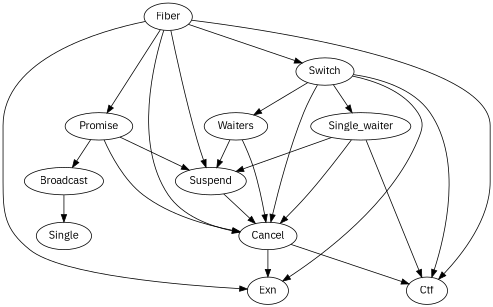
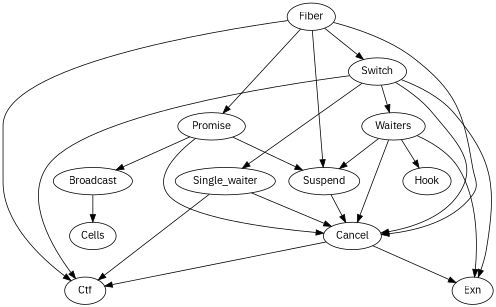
  digraph {
    fontname="IBM Plex Sans"
    node [fontname="IBM Plex Sans"]
    edge [fontname="IBM Plex Sans"]
    Broadcast
-   Cells [label=Single]
+   Cells
    Cancel
    Exn
    Ctf
    Fiber
    Switch
    Suspend
    Promise
    Single_waiter
    Waiters
+   Hook
    Broadcast -> Cells
    Cancel -> Exn
    Cancel -> Ctf
    Fiber -> Cancel
-   Fiber -> Exn
+   Waiters -> Exn
    Fiber -> Ctf
    Fiber -> Switch
    Fiber -> Suspend
    Fiber -> Promise
    Switch -> Cancel
    Switch -> Exn
    Switch -> Ctf
    Switch -> Single_waiter
    Switch -> Waiters
    Suspend -> Cancel
    Promise -> Broadcast
    Promise -> Cancel
    Promise -> Suspend
    Single_waiter -> Cancel
    Single_waiter -> Ctf
-   Single_waiter -> Suspend
    Waiters -> Cancel
    Waiters -> Suspend
+   Waiters -> Hook
  }
